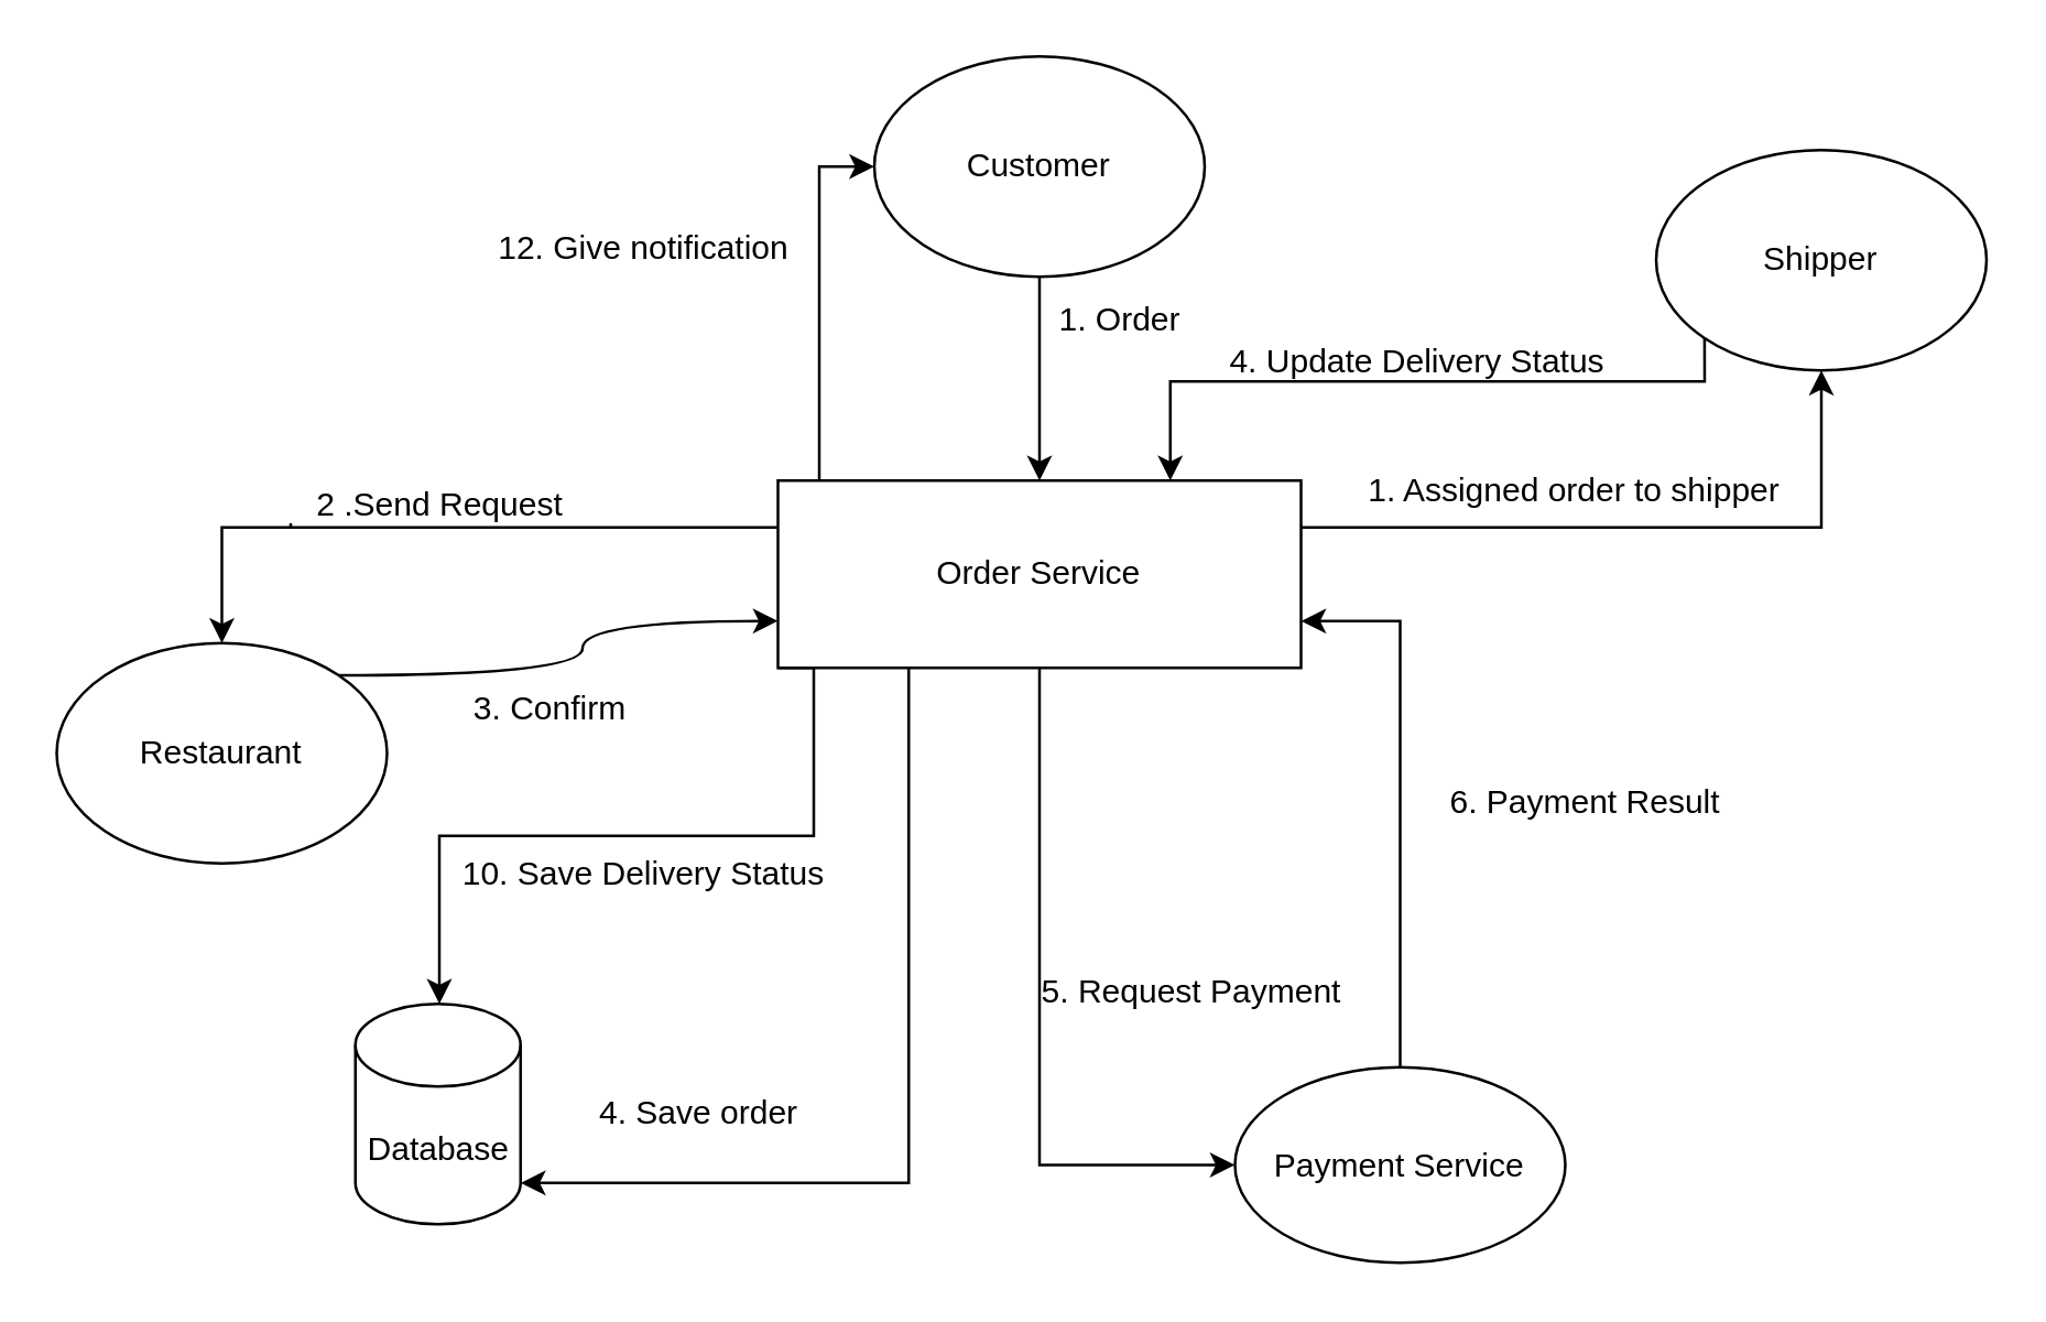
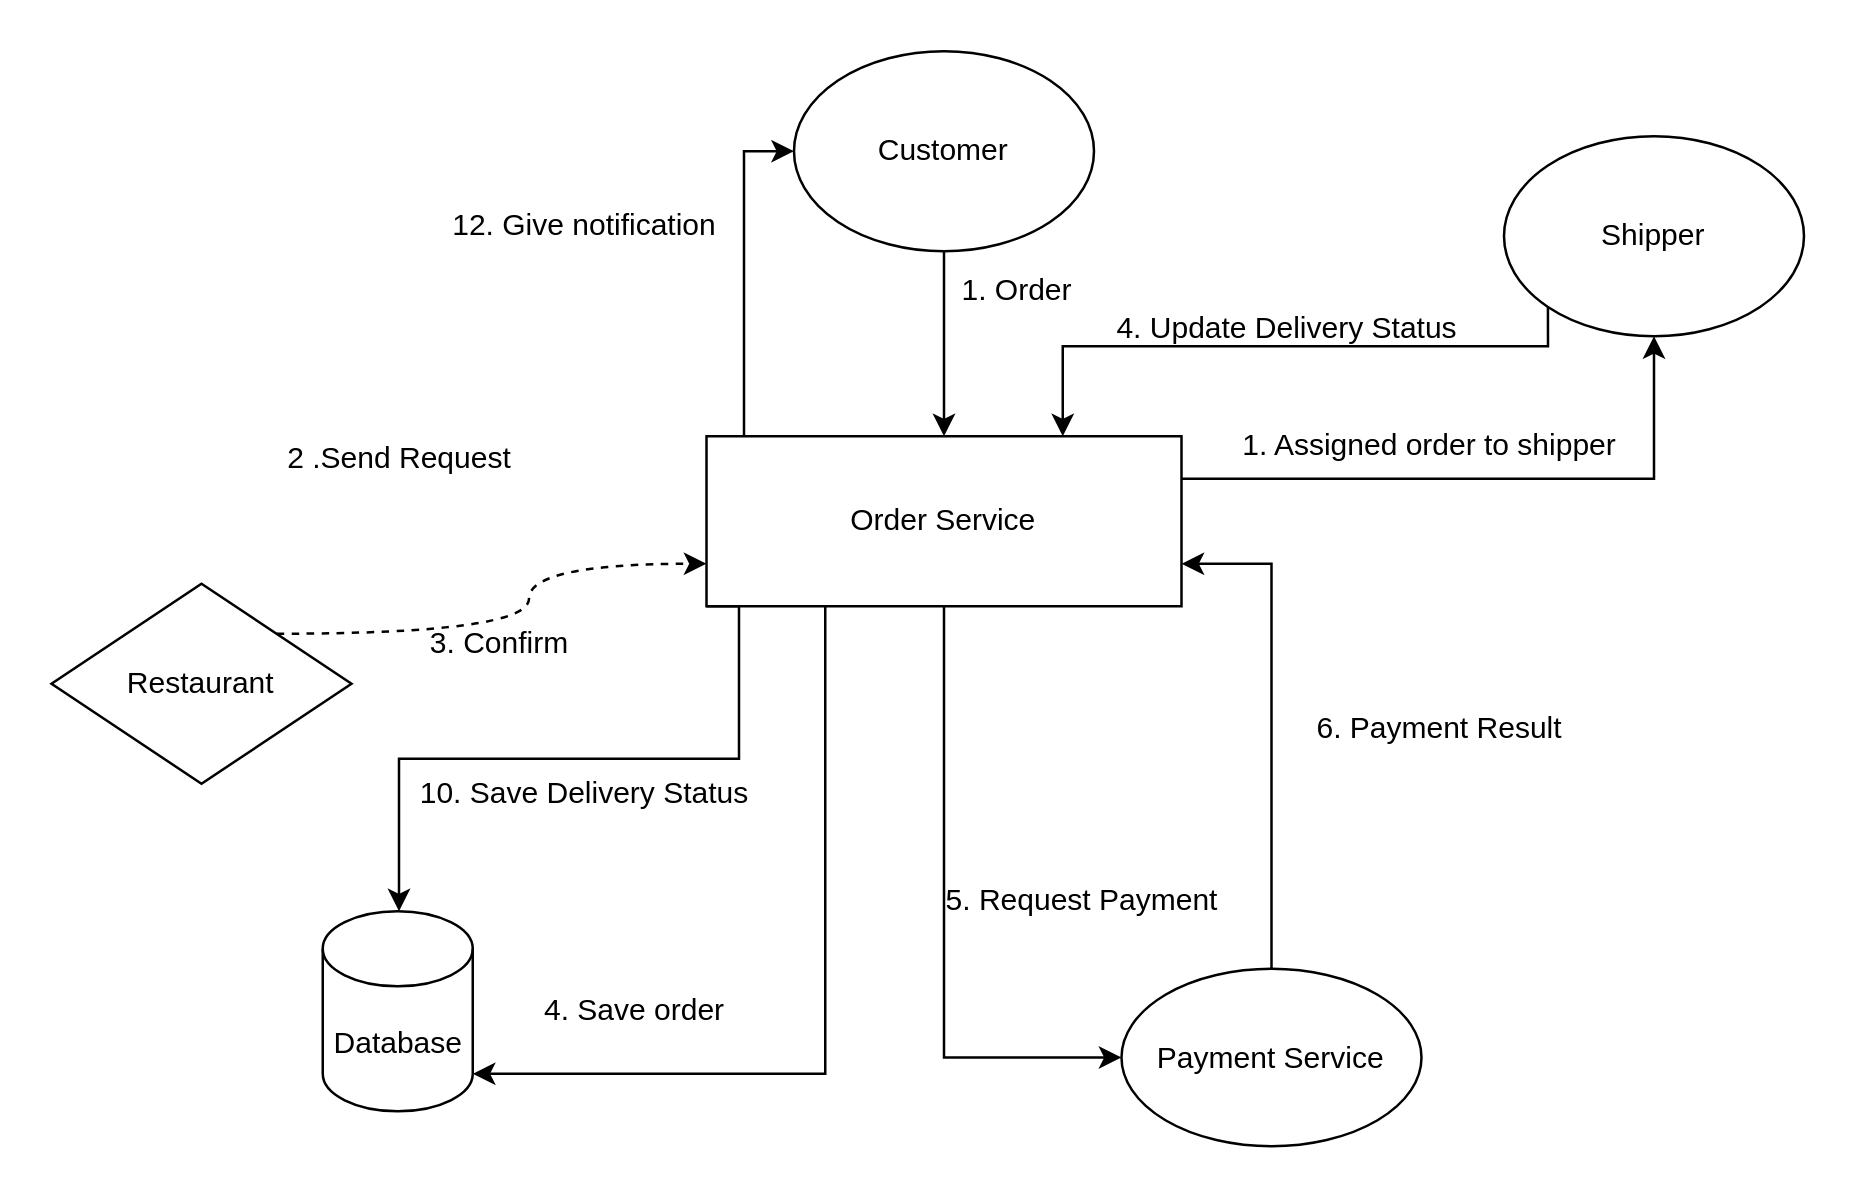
  <mxCell id="0" />
  <mxCell id="1" parent="0" />
  <mxCell id="2" style="edgeStyle=orthogonalEdgeStyle;rounded=0;orthogonalLoop=1;jettySize=auto;html=1;exitX=0.5;exitY=1;exitDx=0;exitDy=0;entryX=0.5;entryY=0;entryDx=0;entryDy=0;" edge="1" parent="1" source="3" target="10"><mxGeometry relative="1" as="geometry" /></mxCell>
  <mxCell id="3" value="Customer" style="ellipse;whiteSpace=wrap;html=1;" vertex="1" parent="1"><mxGeometry x="317" y="20" width="120" height="80" as="geometry" /></mxCell>
- <mxCell id="4" style="edgeStyle=orthogonalEdgeStyle;rounded=0;orthogonalLoop=1;jettySize=auto;html=1;exitX=0;exitY=0.75;exitDx=0;exitDy=0;entryX=0.5;entryY=0;entryDx=0;entryDy=0;" edge="1" parent="1" source="20" target="12"><mxGeometry relative="1" as="geometry"><Array as="points"><mxPoint x="282" y="191" /><mxPoint x="94" y="191" /></Array></mxGeometry></mxCell>
  <mxCell id="5" style="edgeStyle=orthogonalEdgeStyle;rounded=0;orthogonalLoop=1;jettySize=auto;html=1;exitX=1;exitY=0.25;exitDx=0;exitDy=0;entryX=0.5;entryY=1;entryDx=0;entryDy=0;" edge="1" parent="1" source="10" target="14"><mxGeometry relative="1" as="geometry" /></mxCell>
  <mxCell id="6" style="edgeStyle=orthogonalEdgeStyle;rounded=0;orthogonalLoop=1;jettySize=auto;html=1;entryX=1;entryY=1;entryDx=0;entryDy=-15;entryPerimeter=0;exitX=0.25;exitY=1;exitDx=0;exitDy=0;" edge="1" parent="1" source="10" target="18"><mxGeometry relative="1" as="geometry"><mxPoint x="377" y="419.818" as="targetPoint" /></mxGeometry></mxCell>
  <mxCell id="7" style="edgeStyle=orthogonalEdgeStyle;rounded=0;orthogonalLoop=1;jettySize=auto;html=1;entryX=0;entryY=0.5;entryDx=0;entryDy=0;" edge="1" parent="1" source="10" target="21"><mxGeometry relative="1" as="geometry" /></mxCell>
  <mxCell id="8" style="edgeStyle=orthogonalEdgeStyle;rounded=0;orthogonalLoop=1;jettySize=auto;html=1;exitX=0;exitY=1;exitDx=0;exitDy=0;" edge="1" parent="1" source="10" target="18"><mxGeometry relative="1" as="geometry"><Array as="points"><mxPoint x="295" y="242" /><mxPoint x="295" y="303" /><mxPoint x="159" y="303" /></Array></mxGeometry></mxCell>
  <mxCell id="9" style="edgeStyle=orthogonalEdgeStyle;rounded=0;orthogonalLoop=1;jettySize=auto;html=1;exitX=0.25;exitY=0;exitDx=0;exitDy=0;entryX=0;entryY=0.5;entryDx=0;entryDy=0;" edge="1" parent="1" source="10" target="3"><mxGeometry relative="1" as="geometry"><Array as="points"><mxPoint x="297" y="174" /><mxPoint x="297" y="60" /></Array></mxGeometry></mxCell>
  <mxCell id="10" value="Order Service" style="rounded=0;whiteSpace=wrap;html=1;" vertex="1" parent="1"><mxGeometry x="282" y="174" width="190" height="68" as="geometry" /></mxCell>
- <mxCell id="11" style="edgeStyle=orthogonalEdgeStyle;rounded=0;orthogonalLoop=1;jettySize=auto;html=1;exitX=1;exitY=0;exitDx=0;exitDy=0;entryX=0;entryY=0.75;entryDx=0;entryDy=0;curved=1;" edge="1" parent="1" source="12" target="10"><mxGeometry relative="1" as="geometry" /></mxCell>
- <mxCell id="12" value="Restaurant" style="ellipse;whiteSpace=wrap;html=1;" vertex="1" parent="1"><mxGeometry x="20" y="233" width="120" height="80" as="geometry" /></mxCell>
+ <mxCell id="11" style="edgeStyle=orthogonalEdgeStyle;rounded=0;orthogonalLoop=1;jettySize=auto;html=1;exitX=1;exitY=0;exitDx=0;exitDy=0;entryX=0;entryY=0.75;entryDx=0;entryDy=0;curved=1;dashed=1;" edge="1" parent="1" source="12" target="10"><mxGeometry relative="1" as="geometry" /></mxCell>
+ <mxCell id="12" value="Restaurant" style="rhombus;whiteSpace=wrap;html=1;" vertex="1" parent="1"><mxGeometry x="20" y="233" width="120" height="80" as="geometry" /></mxCell>
  <mxCell id="13" style="edgeStyle=orthogonalEdgeStyle;rounded=0;orthogonalLoop=1;jettySize=auto;html=1;exitX=0;exitY=1;exitDx=0;exitDy=0;entryX=0.75;entryY=0;entryDx=0;entryDy=0;" edge="1" parent="1" source="14" target="10"><mxGeometry relative="1" as="geometry"><Array as="points"><mxPoint x="619" y="138" /><mxPoint x="425" y="138" /></Array></mxGeometry></mxCell>
  <mxCell id="14" value="Shipper" style="ellipse;whiteSpace=wrap;html=1;" vertex="1" parent="1"><mxGeometry x="601" y="54" width="120" height="80" as="geometry" /></mxCell>
  <mxCell id="15" value="1. Order" style="text;html=1;align=center;verticalAlign=middle;resizable=0;points=[];autosize=1;strokeColor=none;fillColor=none;" vertex="1" parent="1"><mxGeometry x="375" y="103" width="62" height="26" as="geometry" /></mxCell>
  <mxCell id="16" value="1. Assigned order to shipper" style="text;html=1;align=center;verticalAlign=middle;resizable=0;points=[];autosize=1;strokeColor=none;fillColor=none;" vertex="1" parent="1"><mxGeometry x="487" y="165" width="167" height="26" as="geometry" /></mxCell>
  <mxCell id="17" value="3. Confirm" style="text;html=1;align=center;verticalAlign=middle;resizable=0;points=[];autosize=1;strokeColor=none;fillColor=none;" vertex="1" parent="1"><mxGeometry x="162" y="244" width="73" height="26" as="geometry" /></mxCell>
  <mxCell id="18" value="Database" style="shape=cylinder3;whiteSpace=wrap;html=1;boundedLbl=1;backgroundOutline=1;size=15;" vertex="1" parent="1"><mxGeometry x="128.5" y="364" width="60" height="80" as="geometry" /></mxCell>
  <mxCell id="19" value="4. Save order" style="text;html=1;align=center;verticalAlign=middle;resizable=0;points=[];autosize=1;strokeColor=none;fillColor=none;" vertex="1" parent="1"><mxGeometry x="208" y="391" width="90" height="26" as="geometry" /></mxCell>
  <mxCell id="20" value="2 .Send Request" style="text;html=1;align=center;verticalAlign=middle;resizable=0;points=[];autosize=1;strokeColor=none;fillColor=none;" vertex="1" parent="1"><mxGeometry x="105" y="170" width="107" height="26" as="geometry" /></mxCell>
  <mxCell id="21" value="Payment Service" style="ellipse;whiteSpace=wrap;html=1;" vertex="1" parent="1"><mxGeometry x="448" y="387" width="120" height="71" as="geometry" /></mxCell>
  <mxCell id="22" style="edgeStyle=orthogonalEdgeStyle;rounded=0;orthogonalLoop=1;jettySize=auto;html=1;exitX=0.5;exitY=0;exitDx=0;exitDy=0;entryX=1;entryY=0.75;entryDx=0;entryDy=0;" edge="1" parent="1" source="21" target="10"><mxGeometry relative="1" as="geometry" /></mxCell>
  <mxCell id="23" value="6. Payment Result" style="text;html=1;align=center;verticalAlign=middle;resizable=0;points=[];autosize=1;strokeColor=none;fillColor=none;" vertex="1" parent="1"><mxGeometry x="517" y="278" width="116" height="26" as="geometry" /></mxCell>
  <mxCell id="24" value="5. Request Payment" style="text;html=1;align=center;verticalAlign=middle;resizable=0;points=[];autosize=1;strokeColor=none;fillColor=none;" vertex="1" parent="1"><mxGeometry x="368" y="347" width="127" height="26" as="geometry" /></mxCell>
  <mxCell id="25" value="4. Update Delivery Status" style="text;html=1;align=center;verticalAlign=middle;resizable=0;points=[];autosize=1;strokeColor=none;fillColor=none;" vertex="1" parent="1"><mxGeometry x="437" y="118" width="154" height="26" as="geometry" /></mxCell>
  <mxCell id="26" value="10. Save Delivery Status" style="text;html=1;align=center;verticalAlign=middle;resizable=0;points=[];autosize=1;strokeColor=none;fillColor=none;" vertex="1" parent="1"><mxGeometry x="158" y="304" width="149" height="26" as="geometry" /></mxCell>
  <mxCell id="27" value="12. Give notification" style="text;html=1;align=center;verticalAlign=middle;resizable=0;points=[];autosize=1;strokeColor=none;fillColor=none;" vertex="1" parent="1"><mxGeometry x="171" y="77" width="123" height="26" as="geometry" /></mxCell>
